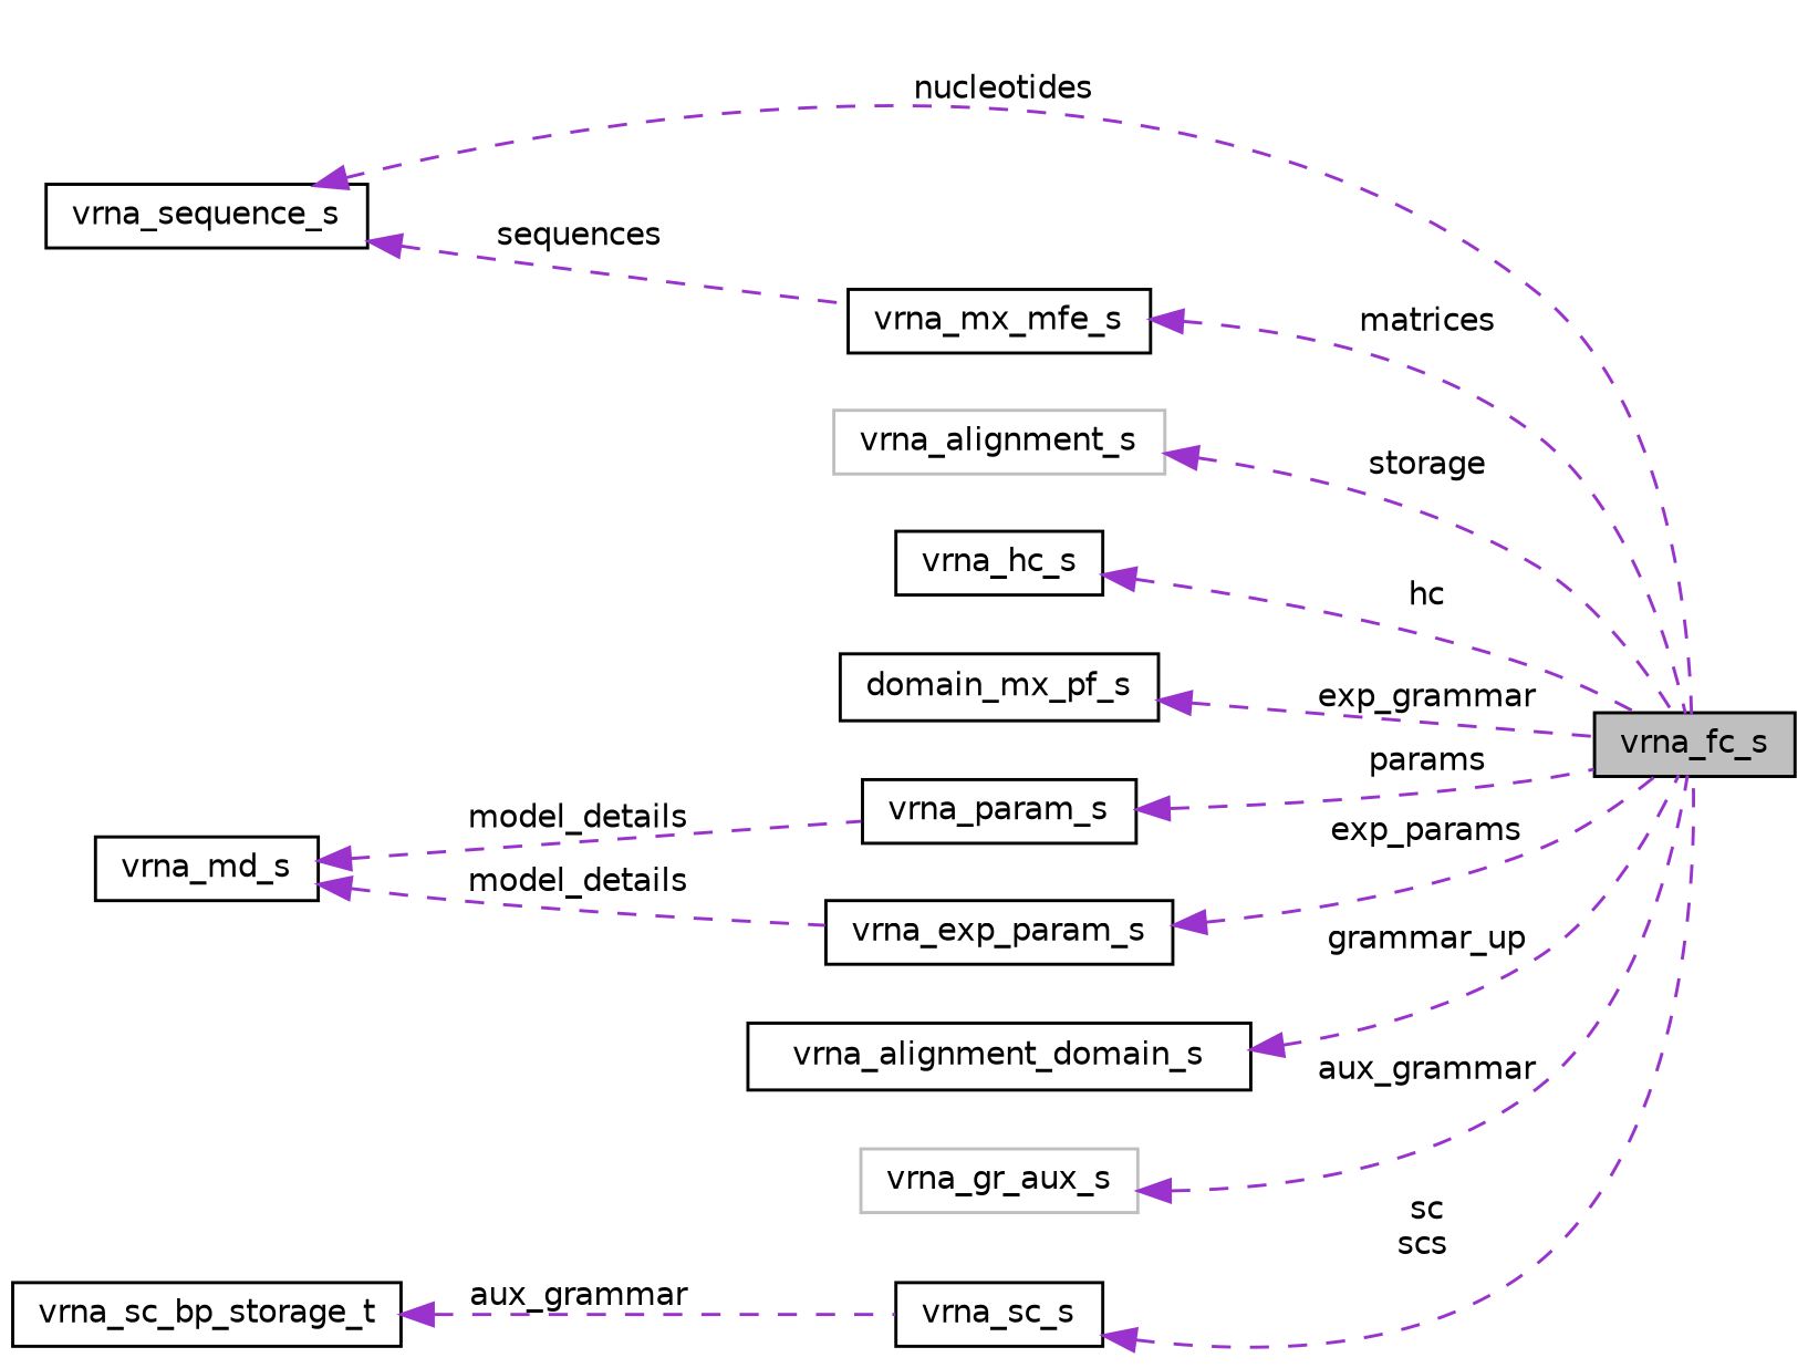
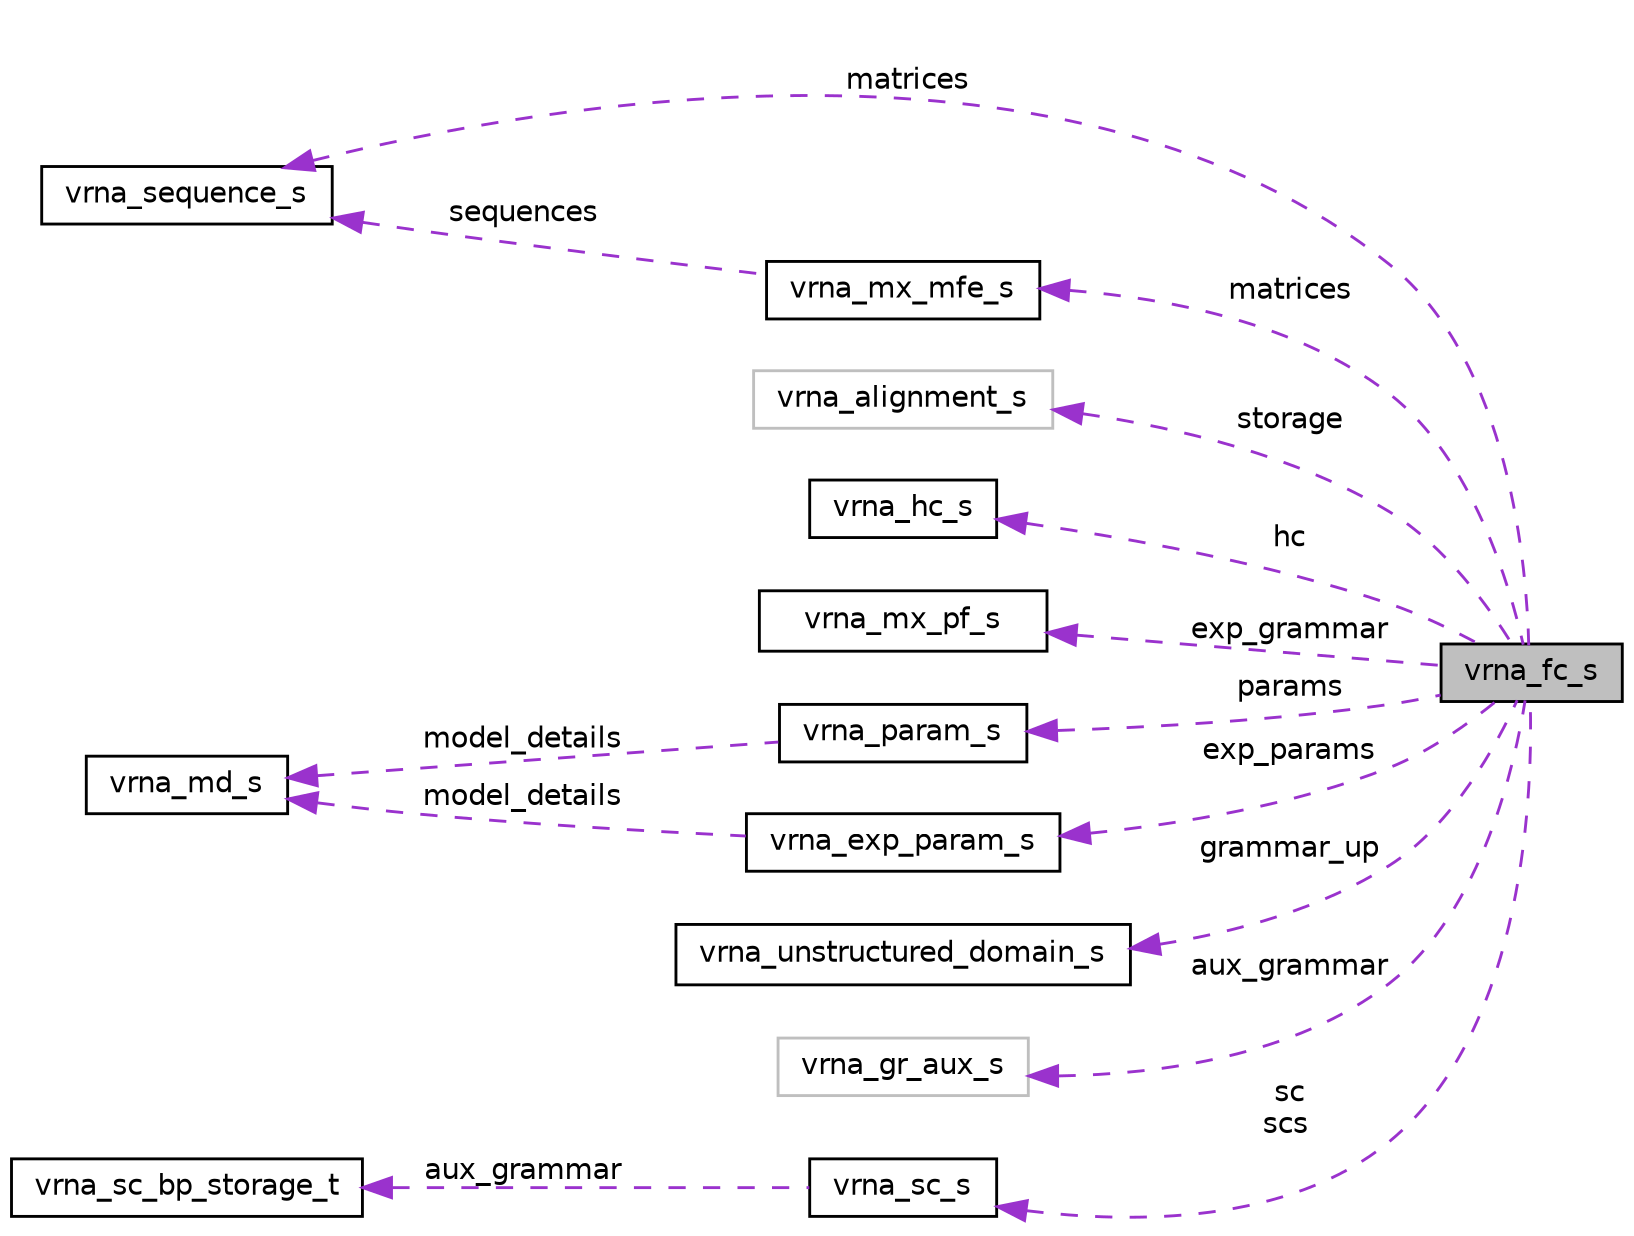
  digraph {
    rankdir=LR
    node [color=black fontname=Helvetica fontsize=10 shape=record]
    edge [color=darkorchid3 dir=back fontname=Helvetica fontsize=10 labelfontname=Helvetica labelfontsize=10 style=dashed]
    n1 [fillcolor=grey75 fontcolor=black height=0.2 label=vrna_fc_s style=filled width=0.4]
    n2 [height=0.2 label=vrna_sequence_s width=0.4]
    n3 [height=0.2 label=vrna_mx_mfe_s width=0.4]
    n4 [color=grey75 height=0.2 label=vrna_alignment_s width=0.4]
    n5 [height=0.2 label=vrna_hc_s width=0.4]
-   n6 [height=0.2 label=domain_mx_pf_s width=0.4]
+   n6 [height=0.2 label=vrna_mx_pf_s width=0.4]
    n7 [height=0.2 label=vrna_param_s width=0.4]
    n8 [height=0.2 label=vrna_md_s width=0.4]
    n9 [height=0.2 label=vrna_exp_param_s width=0.4]
-   n10 [height=0.2 label=vrna_alignment_domain_s width=0.4]
+   n10 [height=0.2 label=vrna_unstructured_domain_s width=0.4]
    n11 [color=grey75 height=0.2 label=vrna_gr_aux_s width=0.4]
    n12 [height=0.2 label=vrna_sc_s width=0.4]
    n13 [height=0.2 label=vrna_sc_bp_storage_t width=0.4]
-   n2 -> n1 [label=" nucleotides"]
+   n2 -> n1 [label=" matrices"]
    n2 -> n3 [label=" sequences"]
    n3 -> n1 [label=" matrices"]
    n4 -> n1 [label=" storage"]
    n5 -> n1 [label=" hc"]
    n6 -> n1 [label=" exp_grammar"]
    n7 -> n1 [label=" params"]
    n8 -> n7 [label=" model_details"]
    n8 -> n9 [label=" model_details"]
    n9 -> n1 [label=" exp_params"]
    n10 -> n1 [label=" grammar_up"]
    n11 -> n1 [label=" aux_grammar"]
    n12 -> n1 [label=" sc\nscs"]
    n13 -> n12 [label=" aux_grammar"]
  }
